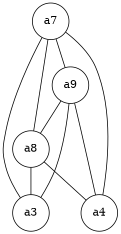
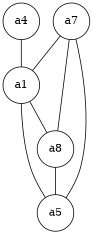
  graph {
    node [shape=circle]
    n1 [label=a7 width=0.25]
-   a1 [width=0.25 label=a9]
+   a1 [width=0.25]
    n3 [label=a8 width=0.25]
-   a3 [width=0.25]
+   a3 [width=0.25 label=a5]
    a4 [width=0.25]
    n1 -- a1
    n1 -- n3
    n1 -- a3
-   n1 -- a4
    a1 -- n3
    a1 -- a3
    n3 -- a3
-   n3 -- a4
    a4 -- a1
  }
